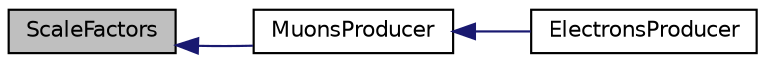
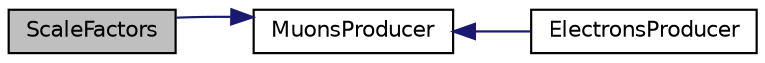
  digraph {
    rankdir=LR
    node [color=black fillcolor=white fontname=Helvetica fontsize=10 shape=record style=filled]
    edge [color=midnightblue dir=back fontname=Helvetica fontsize=10 labelfontname=Helvetica labelfontsize=10 style=solid]
    n1 [fillcolor=grey75 fontcolor=black height=0.2 label=ScaleFactors width=0.4]
    n2 [height=0.2 label=MuonsProducer width=0.4]
    n3 [height=0.2 label=ElectronsProducer width=0.4]
-   n1 -> n2
+   n2 -> n1
    n2 -> n3
  }
